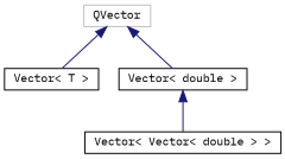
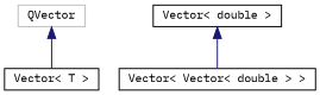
  digraph {
    fontname="IBM Plex Mono"
    rankdir=TB
    node [color=black fillcolor=white fontname="IBM Plex Mono" fontsize=10 shape=record style=filled]
    edge [color=midnightblue dir=back fontname="IBM Plex Mono" fontsize=10 labelfontname=Helvetica labelfontsize=10 style=solid]
    n1 [color=grey75 height=0.2 label=QVector width=0.4]
    n2 [height=0.2 label="Vector\< T \>" width=0.4]
    n3 [height=0.2 label="Vector\< double \>" width=0.4]
    n4 [height=0.2 label="Vector\< Vector\< double \> \>" width=0.4]
    n1 -> n2
-   n1 -> n3
    n3 -> n4
  }
